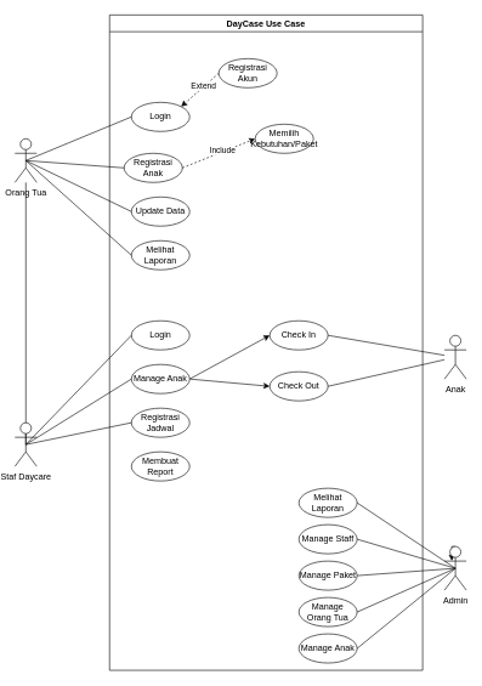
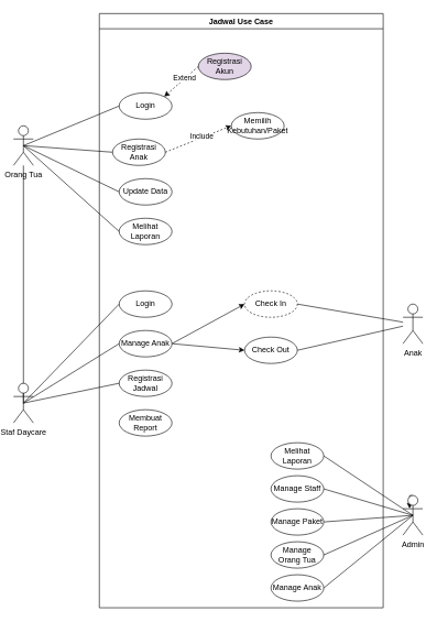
  <mxCell id="0" />
  <mxCell id="1" parent="0" />
- <mxCell id="2" value="DayCase Use Case" style="swimlane;whiteSpace=wrap;html=1;" parent="1" vertex="1"><mxGeometry x="150" y="20" width="430" height="900" as="geometry" /></mxCell>
+ <mxCell id="2" value="Jadwal Use Case" style="swimlane;whiteSpace=wrap;html=1;" parent="1" vertex="1"><mxGeometry x="150" y="20" width="430" height="900" as="geometry" /></mxCell>
  <mxCell id="3" style="rounded=0;orthogonalLoop=1;jettySize=auto;html=1;exitX=0;exitY=0.5;exitDx=0;exitDy=0;entryX=1;entryY=0;entryDx=0;entryDy=0;dashed=1;" edge="1" parent="2" source="6" target="5"><mxGeometry relative="1" as="geometry" /></mxCell>
  <mxCell id="4" value="Extend" style="edgeLabel;html=1;align=center;verticalAlign=middle;resizable=0;points=[];" vertex="1" connectable="0" parent="3"><mxGeometry x="-0.201" y="-1" relative="1" as="geometry"><mxPoint as="offset" /></mxGeometry></mxCell>
  <mxCell id="5" value="Login" style="ellipse;whiteSpace=wrap;html=1;" parent="2" vertex="1"><mxGeometry x="30" y="120" width="80" height="40" as="geometry" /></mxCell>
- <mxCell id="6" value="Registrasi Akun" style="ellipse;whiteSpace=wrap;html=1;" vertex="1" parent="2"><mxGeometry x="150" y="60" width="80" height="40" as="geometry" /></mxCell>
+ <mxCell id="6" value="Registrasi Akun" style="ellipse;whiteSpace=wrap;html=1;fillColor=#e1d5e7;" vertex="1" parent="2"><mxGeometry x="150" y="60" width="80" height="40" as="geometry" /></mxCell>
  <mxCell id="7" value="Registrasi Anak" style="ellipse;whiteSpace=wrap;html=1;" vertex="1" parent="2"><mxGeometry x="20" y="190" width="80" height="40" as="geometry" /></mxCell>
  <mxCell id="8" style="rounded=0;orthogonalLoop=1;jettySize=auto;html=1;entryX=0;entryY=0.5;entryDx=0;entryDy=0;dashed=1;exitX=1;exitY=0.5;exitDx=0;exitDy=0;" edge="1" parent="2" source="7" target="10"><mxGeometry relative="1" as="geometry" /></mxCell>
  <mxCell id="9" value="Include" style="edgeLabel;html=1;align=center;verticalAlign=middle;resizable=0;points=[];" vertex="1" connectable="0" parent="8"><mxGeometry x="0.106" y="2" relative="1" as="geometry"><mxPoint as="offset" /></mxGeometry></mxCell>
  <mxCell id="10" value="Memilih Kebutuhan/Paket" style="ellipse;whiteSpace=wrap;html=1;" vertex="1" parent="2"><mxGeometry x="200" y="150" width="80" height="40" as="geometry" /></mxCell>
  <mxCell id="11" value="Update Data" style="ellipse;whiteSpace=wrap;html=1;" vertex="1" parent="2"><mxGeometry x="30" y="250" width="80" height="40" as="geometry" /></mxCell>
  <mxCell id="12" value="Melihat Laporan" style="ellipse;whiteSpace=wrap;html=1;" vertex="1" parent="2"><mxGeometry x="30" y="310" width="80" height="40" as="geometry" /></mxCell>
  <mxCell id="13" value="Melihat Laporan" style="ellipse;whiteSpace=wrap;html=1;" vertex="1" parent="2"><mxGeometry x="260" y="650" width="80" height="40" as="geometry" /></mxCell>
  <mxCell id="14" value="Manage Staff" style="ellipse;whiteSpace=wrap;html=1;" vertex="1" parent="2"><mxGeometry x="260" y="700" width="80" height="40" as="geometry" /></mxCell>
  <mxCell id="15" value="Manage Orang Tua" style="ellipse;whiteSpace=wrap;html=1;" vertex="1" parent="2"><mxGeometry x="260" y="800" width="80" height="40" as="geometry" /></mxCell>
  <mxCell id="16" value="Manage Anak" style="ellipse;whiteSpace=wrap;html=1;" vertex="1" parent="2"><mxGeometry x="260" y="850" width="80" height="40" as="geometry" /></mxCell>
  <mxCell id="17" style="rounded=0;orthogonalLoop=1;jettySize=auto;html=1;entryX=0;entryY=0.5;entryDx=0;entryDy=0;exitX=1;exitY=0.5;exitDx=0;exitDy=0;" edge="1" parent="2" source="22" target="19"><mxGeometry relative="1" as="geometry" /></mxCell>
  <mxCell id="18" style="rounded=0;orthogonalLoop=1;jettySize=auto;html=1;entryX=0;entryY=0.5;entryDx=0;entryDy=0;exitX=1;exitY=0.5;exitDx=0;exitDy=0;" edge="1" parent="2" source="22" target="20"><mxGeometry relative="1" as="geometry" /></mxCell>
- <mxCell id="19" value="Check In" style="ellipse;whiteSpace=wrap;html=1;" vertex="1" parent="2"><mxGeometry x="220" y="420" width="80" height="40" as="geometry" /></mxCell>
+ <mxCell id="19" value="Check In" style="ellipse;whiteSpace=wrap;html=1;dashed=1;" vertex="1" parent="2"><mxGeometry x="220" y="420" width="80" height="40" as="geometry" /></mxCell>
  <mxCell id="20" value="Check Out" style="ellipse;whiteSpace=wrap;html=1;" vertex="1" parent="2"><mxGeometry x="220" y="490" width="80" height="40" as="geometry" /></mxCell>
  <mxCell id="21" value="Login" style="ellipse;whiteSpace=wrap;html=1;" vertex="1" parent="2"><mxGeometry x="30" y="420" width="80" height="40" as="geometry" /></mxCell>
  <mxCell id="22" value="Manage Anak" style="ellipse;whiteSpace=wrap;html=1;" vertex="1" parent="2"><mxGeometry x="30" y="480" width="80" height="40" as="geometry" /></mxCell>
  <mxCell id="23" value="Registrasi Jadwal" style="ellipse;whiteSpace=wrap;html=1;" vertex="1" parent="2"><mxGeometry x="30" y="540" width="80" height="40" as="geometry" /></mxCell>
  <mxCell id="24" value="Membuat Report" style="ellipse;whiteSpace=wrap;html=1;" vertex="1" parent="2"><mxGeometry x="30" y="600" width="80" height="40" as="geometry" /></mxCell>
  <mxCell id="25" style="rounded=0;orthogonalLoop=1;jettySize=auto;html=1;entryX=0;entryY=0.5;entryDx=0;entryDy=0;exitX=0.5;exitY=0.5;exitDx=0;exitDy=0;exitPerimeter=0;endArrow=none;endFill=0;" edge="1" parent="2" source="29" target="21"><mxGeometry relative="1" as="geometry" /></mxCell>
  <mxCell id="26" style="rounded=0;orthogonalLoop=1;jettySize=auto;html=1;entryX=0;entryY=0.5;entryDx=0;entryDy=0;exitX=0.5;exitY=0.5;exitDx=0;exitDy=0;exitPerimeter=0;endArrow=none;endFill=0;" edge="1" parent="2" source="29" target="22"><mxGeometry relative="1" as="geometry" /></mxCell>
  <mxCell id="27" style="rounded=0;orthogonalLoop=1;jettySize=auto;html=1;entryX=0;entryY=0.5;entryDx=0;entryDy=0;exitX=0.5;exitY=0.5;exitDx=0;exitDy=0;exitPerimeter=0;endArrow=none;endFill=0;" edge="1" parent="2" source="29" target="23"><mxGeometry relative="1" as="geometry" /></mxCell>
  <mxCell id="28" style="rounded=0;orthogonalLoop=1;jettySize=auto;html=1;exitX=0.5;exitY=0.5;exitDx=0;exitDy=0;exitPerimeter=0;endArrow=none;endFill=0;" edge="1" parent="2" source="29" target="34"><mxGeometry relative="1" as="geometry" /></mxCell>
  <mxCell id="29" value="Staf Daycare" style="shape=umlActor;verticalLabelPosition=bottom;verticalAlign=top;html=1;outlineConnect=0;" vertex="1" parent="2"><mxGeometry x="-130" y="560" width="30" height="60" as="geometry" /></mxCell>
  <mxCell id="30" style="rounded=0;orthogonalLoop=1;jettySize=auto;html=1;exitX=0.5;exitY=0.5;exitDx=0;exitDy=0;exitPerimeter=0;entryX=0;entryY=0.5;entryDx=0;entryDy=0;endArrow=none;endFill=0;" edge="1" parent="1" source="34" target="5"><mxGeometry relative="1" as="geometry" /></mxCell>
  <mxCell id="31" style="rounded=0;orthogonalLoop=1;jettySize=auto;html=1;entryX=0;entryY=0.5;entryDx=0;entryDy=0;exitX=0.5;exitY=0.5;exitDx=0;exitDy=0;exitPerimeter=0;endArrow=none;endFill=0;" edge="1" parent="1" source="34" target="7"><mxGeometry relative="1" as="geometry" /></mxCell>
  <mxCell id="32" style="rounded=0;orthogonalLoop=1;jettySize=auto;html=1;entryX=0;entryY=0.5;entryDx=0;entryDy=0;exitX=0.5;exitY=0.5;exitDx=0;exitDy=0;exitPerimeter=0;endArrow=none;endFill=0;" edge="1" parent="1" source="34" target="11"><mxGeometry relative="1" as="geometry" /></mxCell>
  <mxCell id="33" style="rounded=0;orthogonalLoop=1;jettySize=auto;html=1;entryX=0;entryY=0.5;entryDx=0;entryDy=0;exitX=0.5;exitY=0.5;exitDx=0;exitDy=0;exitPerimeter=0;endArrow=none;endFill=0;" edge="1" parent="1" source="34" target="12"><mxGeometry relative="1" as="geometry" /></mxCell>
  <mxCell id="34" value="Orang Tua" style="shape=umlActor;verticalLabelPosition=bottom;verticalAlign=top;html=1;outlineConnect=0;" parent="1" vertex="1"><mxGeometry x="20" y="190" width="30" height="60" as="geometry" /></mxCell>
  <mxCell id="35" style="rounded=0;orthogonalLoop=1;jettySize=auto;html=1;entryX=1;entryY=0.5;entryDx=0;entryDy=0;endArrow=none;endFill=0;exitX=0.5;exitY=0.5;exitDx=0;exitDy=0;exitPerimeter=0;" edge="1" parent="1" source="41" target="13"><mxGeometry relative="1" as="geometry" /></mxCell>
  <mxCell id="36" style="rounded=0;orthogonalLoop=1;jettySize=auto;html=1;entryX=1;entryY=0.5;entryDx=0;entryDy=0;exitX=0.5;exitY=0.5;exitDx=0;exitDy=0;exitPerimeter=0;endArrow=none;endFill=0;" edge="1" parent="1" source="41" target="14"><mxGeometry relative="1" as="geometry" /></mxCell>
  <mxCell id="37" style="rounded=0;orthogonalLoop=1;jettySize=auto;html=1;exitX=0.5;exitY=0.5;exitDx=0;exitDy=0;exitPerimeter=0;entryX=1;entryY=0.5;entryDx=0;entryDy=0;endArrow=none;endFill=0;" edge="1" parent="1" source="41" target="42"><mxGeometry relative="1" as="geometry" /></mxCell>
  <mxCell id="38" style="rounded=0;orthogonalLoop=1;jettySize=auto;html=1;entryX=1;entryY=0.5;entryDx=0;entryDy=0;endArrow=none;endFill=0;exitX=0.5;exitY=0.5;exitDx=0;exitDy=0;exitPerimeter=0;" edge="1" parent="1" source="41" target="15"><mxGeometry relative="1" as="geometry" /></mxCell>
  <mxCell id="39" style="rounded=0;orthogonalLoop=1;jettySize=auto;html=1;entryX=1;entryY=0.5;entryDx=0;entryDy=0;endArrow=none;endFill=0;exitX=0.5;exitY=0.5;exitDx=0;exitDy=0;exitPerimeter=0;" edge="1" parent="1" source="41" target="16"><mxGeometry relative="1" as="geometry" /></mxCell>
  <mxCell id="40" style="edgeStyle=orthogonalEdgeStyle;rounded=0;orthogonalLoop=1;jettySize=auto;html=1;exitX=0.5;exitY=0;exitDx=0;exitDy=0;exitPerimeter=0;" edge="1" parent="1" source="41"><mxGeometry relative="1" as="geometry"><mxPoint x="620" y="769.75" as="targetPoint" /></mxGeometry></mxCell>
  <mxCell id="41" value="Admin" style="shape=umlActor;verticalLabelPosition=bottom;verticalAlign=top;html=1;outlineConnect=0;" vertex="1" parent="1"><mxGeometry x="610" y="750" width="30" height="60" as="geometry" /></mxCell>
  <mxCell id="42" value="Manage Paket" style="ellipse;whiteSpace=wrap;html=1;" vertex="1" parent="1"><mxGeometry x="410" y="770" width="80" height="40" as="geometry" /></mxCell>
  <mxCell id="43" value="Anak" style="shape=umlActor;verticalLabelPosition=bottom;verticalAlign=top;html=1;outlineConnect=0;" vertex="1" parent="1"><mxGeometry x="610" y="460" width="30" height="60" as="geometry" /></mxCell>
  <mxCell id="44" style="rounded=0;orthogonalLoop=1;jettySize=auto;html=1;entryX=1;entryY=0.5;entryDx=0;entryDy=0;endArrow=none;endFill=0;" edge="1" parent="1" source="43" target="19"><mxGeometry relative="1" as="geometry" /></mxCell>
  <mxCell id="45" style="rounded=0;orthogonalLoop=1;jettySize=auto;html=1;entryX=1;entryY=0.5;entryDx=0;entryDy=0;endArrow=none;endFill=0;" edge="1" parent="1" source="43" target="20"><mxGeometry relative="1" as="geometry" /></mxCell>
